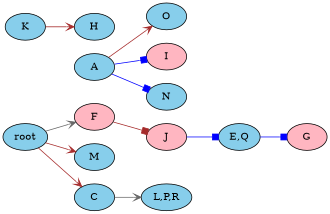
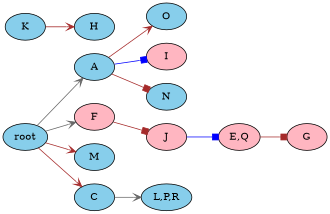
  strict digraph {
    rankdir=LR
    node [fillcolor=skyblue style=filled]
    edge [arrowhead=vee color=brown]
    n1 [label=root]
    n2 [label=A]
    n3 [fillcolor=lightpink label=F]
    n4 [label=M]
    n5 [label=C]
    n6 [label=O]
    n7 [fillcolor=lightpink label=I]
    n8 [label=N]
    n9 [fillcolor=lightpink label=J]
    n10 [label="L,P,R"]
-   n11 [label="E,Q"]
+   n11 [fillcolor=lightpink label="E,Q"]
    n12 [label=K]
    n13 [label=H]
    n14 [fillcolor=lightpink label=G]
+   n1 -> n2 [color=gray40]
    n1 -> n3 [color=gray40]
    n1 -> n4
    n1 -> n5
    n2 -> n6
    n2 -> n7 [arrowhead=box color=blue]
-   n2 -> n8 [arrowhead=box color=blue]
+   n2 -> n8 [arrowhead=box]
    n3 -> n9 [arrowhead=box]
    n5 -> n10 [color=gray40]
    n9 -> n11 [arrowhead=box color=blue]
-   n11 -> n14 [arrowhead=box color=blue]
+   n11 -> n14 [arrowhead=box]
    n12 -> n13
  }
